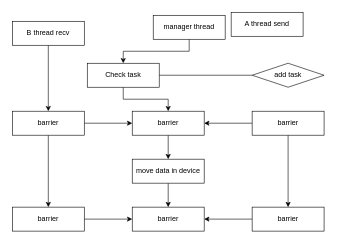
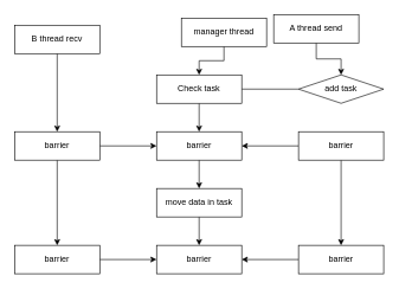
  <mxCell id="0" />
  <mxCell id="1" parent="0" />
  <mxCell id="2" value="" style="edgeStyle=orthogonalEdgeStyle;rounded=0;orthogonalLoop=1;jettySize=auto;html=1;" edge="1" parent="1" source="3" target="7"><mxGeometry relative="1" as="geometry" /></mxCell>
  <mxCell id="3" value="manager thread" style="rounded=0;whiteSpace=wrap;html=1;" vertex="1" parent="1"><mxGeometry x="255" y="25" width="120" height="40" as="geometry" /></mxCell>
  <mxCell id="4" value="" style="edgeStyle=orthogonalEdgeStyle;rounded=0;orthogonalLoop=1;jettySize=auto;html=1;endArrow=none;" edge="1" parent="1" source="5" target="7"><mxGeometry relative="1" as="geometry" /></mxCell>
  <mxCell id="5" value="add task" style="rhombus;whiteSpace=wrap;html=1;" vertex="1" parent="1"><mxGeometry x="420" y="105" width="120" height="40" as="geometry" /></mxCell>
  <mxCell id="6" value="" style="edgeStyle=orthogonalEdgeStyle;rounded=0;orthogonalLoop=1;jettySize=auto;html=1;" edge="1" parent="1" source="7" target="9"><mxGeometry relative="1" as="geometry" /></mxCell>
- <mxCell id="7" value="Check task" style="rounded=0;whiteSpace=wrap;html=1;" vertex="1" parent="1"><mxGeometry x="145" y="105" width="120" height="40" as="geometry" /></mxCell>
+ <mxCell id="7" value="Check task" style="rounded=0;whiteSpace=wrap;html=1;" vertex="1" parent="1"><mxGeometry x="220" y="105" width="120" height="40" as="geometry" /></mxCell>
  <mxCell id="8" value="" style="edgeStyle=orthogonalEdgeStyle;rounded=0;orthogonalLoop=1;jettySize=auto;html=1;" edge="1" parent="1" source="9" target="18"><mxGeometry relative="1" as="geometry" /></mxCell>
  <mxCell id="9" value="barrier" style="rounded=0;whiteSpace=wrap;html=1;" vertex="1" parent="1"><mxGeometry x="220" y="185" width="120" height="40" as="geometry" /></mxCell>
  <mxCell id="10" value="" style="edgeStyle=orthogonalEdgeStyle;rounded=0;orthogonalLoop=1;jettySize=auto;html=1;" edge="1" parent="1" source="12" target="9"><mxGeometry relative="1" as="geometry" /></mxCell>
  <mxCell id="11" value="" style="edgeStyle=orthogonalEdgeStyle;rounded=0;orthogonalLoop=1;jettySize=auto;html=1;" edge="1" parent="1" source="12" target="23"><mxGeometry relative="1" as="geometry" /></mxCell>
  <mxCell id="12" value="barrier" style="rounded=0;whiteSpace=wrap;html=1;" vertex="1" parent="1"><mxGeometry y="185" width="120" height="40" as="geometry" x="20" /></mxCell>
+ <mxCell id="13" value="" style="edgeStyle=orthogonalEdgeStyle;rounded=0;orthogonalLoop=1;jettySize=auto;html=1;" edge="1" parent="1" source="14" target="5"><mxGeometry relative="1" as="geometry" /></mxCell>
  <mxCell id="14" value="A thread send" style="rounded=0;whiteSpace=wrap;html=1;" vertex="1" parent="1"><mxGeometry x="385" y="20" width="120" height="40" as="geometry" /></mxCell>
  <mxCell id="15" value="" style="edgeStyle=orthogonalEdgeStyle;rounded=0;orthogonalLoop=1;jettySize=auto;html=1;" edge="1" parent="1" source="16" target="12"><mxGeometry relative="1" as="geometry" /></mxCell>
  <mxCell id="16" value="B thread recv" style="rounded=0;whiteSpace=wrap;html=1;" vertex="1" parent="1"><mxGeometry x="20" y="35" width="120" height="40" as="geometry" /></mxCell>
  <mxCell id="17" value="" style="edgeStyle=orthogonalEdgeStyle;rounded=0;orthogonalLoop=1;jettySize=auto;html=1;" edge="1" parent="1" source="18" target="26"><mxGeometry relative="1" as="geometry" /></mxCell>
- <mxCell id="18" value="move data in device" style="rounded=0;whiteSpace=wrap;html=1;" vertex="1" parent="1"><mxGeometry x="220" y="265" width="120" height="40" as="geometry" /></mxCell>
+ <mxCell id="18" value="move data in task" style="rounded=0;whiteSpace=wrap;html=1;" vertex="1" parent="1"><mxGeometry x="220" y="265" width="120" height="40" as="geometry" /></mxCell>
  <mxCell id="19" value="" style="edgeStyle=orthogonalEdgeStyle;rounded=0;orthogonalLoop=1;jettySize=auto;html=1;" edge="1" parent="1" source="21" target="9"><mxGeometry relative="1" as="geometry" /></mxCell>
  <mxCell id="20" value="" style="edgeStyle=orthogonalEdgeStyle;rounded=0;orthogonalLoop=1;jettySize=auto;html=1;" edge="1" parent="1" source="21" target="25"><mxGeometry relative="1" as="geometry" /></mxCell>
  <mxCell id="21" value="barrier" style="rounded=0;whiteSpace=wrap;html=1;" vertex="1" parent="1"><mxGeometry x="420" y="185" width="120" height="40" as="geometry" /></mxCell>
  <mxCell id="22" value="" style="edgeStyle=orthogonalEdgeStyle;rounded=0;orthogonalLoop=1;jettySize=auto;html=1;" edge="1" parent="1" source="23" target="26"><mxGeometry relative="1" as="geometry" /></mxCell>
  <mxCell id="23" value="barrier" style="rounded=0;whiteSpace=wrap;html=1;" vertex="1" parent="1"><mxGeometry y="345" width="120" height="40" as="geometry" x="20" /></mxCell>
  <mxCell id="24" value="" style="edgeStyle=orthogonalEdgeStyle;rounded=0;orthogonalLoop=1;jettySize=auto;html=1;" edge="1" parent="1" source="25" target="26"><mxGeometry relative="1" as="geometry" /></mxCell>
  <mxCell id="25" value="barrier" style="rounded=0;whiteSpace=wrap;html=1;" vertex="1" parent="1"><mxGeometry x="420" y="345" width="120" height="40" as="geometry" /></mxCell>
  <mxCell id="26" value="barrier" style="rounded=0;whiteSpace=wrap;html=1;" vertex="1" parent="1"><mxGeometry x="220" y="345" width="120" height="40" as="geometry" /></mxCell>
